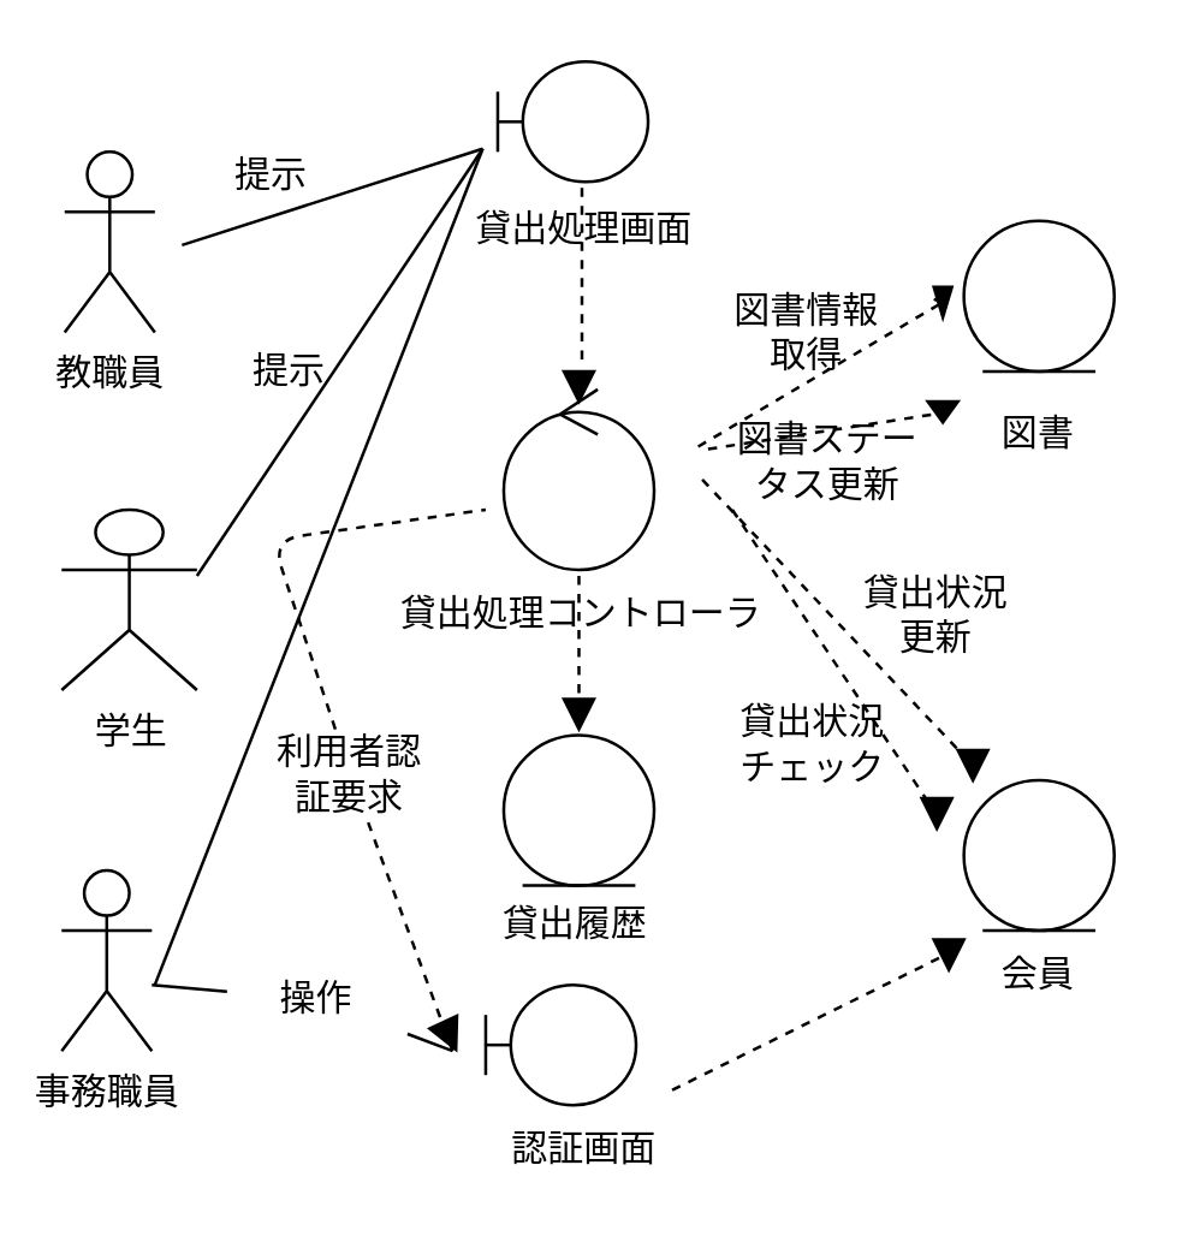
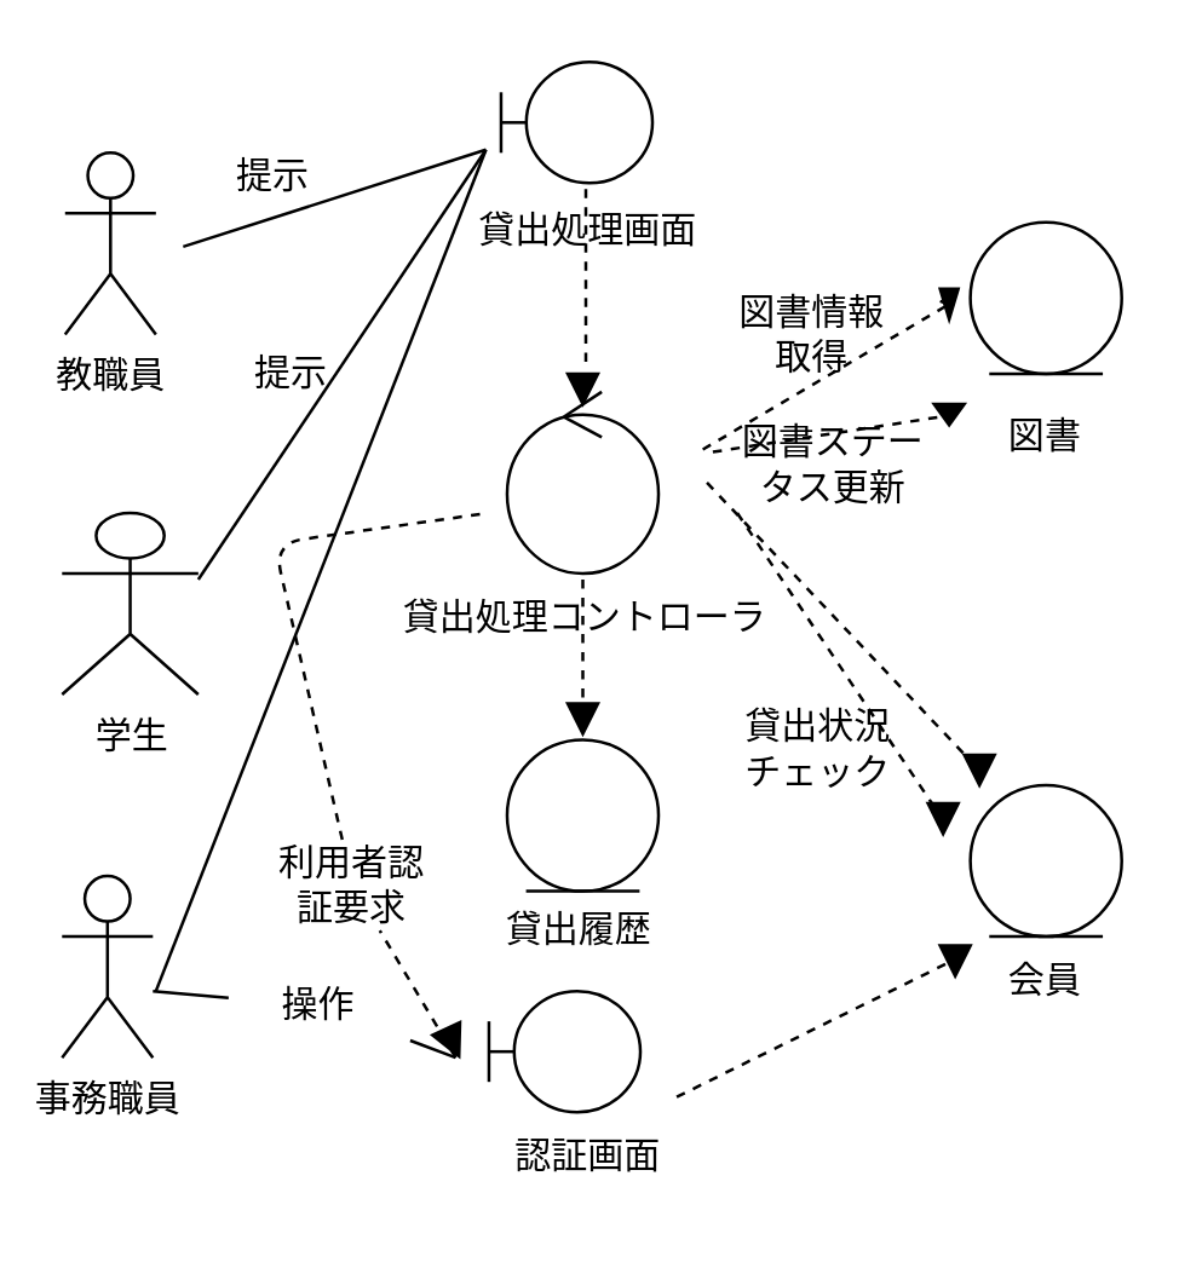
  <mxCell id="0" />
  <mxCell id="1" parent="0" />
  <mxCell id="2" value="事務職員" style="shape=umlActor;verticalLabelPosition=bottom;verticalAlign=top;html=1;outlineConnect=0;" vertex="1" parent="1"><mxGeometry x="20" y="289" width="30" height="60" as="geometry" /></mxCell>
  <mxCell id="3" value="学生" style="shape=umlActor;verticalLabelPosition=bottom;verticalAlign=top;html=1;outlineConnect=0;" vertex="1" parent="1"><mxGeometry x="20" y="169" width="45" height="60" as="geometry" /></mxCell>
  <mxCell id="4" value="教職員" style="shape=umlActor;verticalLabelPosition=bottom;verticalAlign=top;html=1;outlineConnect=0;" vertex="1" parent="1"><mxGeometry x="21" y="50" width="30" height="60" as="geometry" /></mxCell>
  <mxCell id="5" value="" style="shape=umlBoundary;whiteSpace=wrap;html=1;" vertex="1" parent="1"><mxGeometry x="165" y="20" width="50" height="40" as="geometry" /></mxCell>
  <mxCell id="6" value="貸出処理画面" style="text;html=1;align=center;verticalAlign=middle;whiteSpace=wrap;rounded=0;" vertex="1" parent="1"><mxGeometry x="154" y="70" width="80" height="11" as="geometry" /></mxCell>
  <mxCell id="7" value="" style="ellipse;shape=umlControl;whiteSpace=wrap;html=1;" vertex="1" parent="1"><mxGeometry x="167" y="129" width="50" height="60" as="geometry" /></mxCell>
  <mxCell id="8" value="" style="endArrow=none;dashed=1;html=1;" edge="1" parent="1"><mxGeometry width="50" height="50" relative="1" as="geometry"><mxPoint x="193" y="119" as="sourcePoint" /><mxPoint x="193" y="59" as="targetPoint" /></mxGeometry></mxCell>
  <mxCell id="9" value="" style="triangle;whiteSpace=wrap;html=1;rotation=90;fillColor=#000000;" vertex="1" parent="1"><mxGeometry x="187" y="123" width="10" height="10" as="geometry" /></mxCell>
  <mxCell id="10" value="貸出処理コントローラ" style="text;html=1;align=center;verticalAlign=middle;whiteSpace=wrap;rounded=0;" vertex="1" parent="1"><mxGeometry x="120" y="189" width="146" height="30" as="geometry" /></mxCell>
  <mxCell id="11" value="" style="endArrow=none;dashed=1;html=1;" edge="1" parent="1"><mxGeometry width="50" height="50" relative="1" as="geometry"><mxPoint x="192" y="230" as="sourcePoint" /><mxPoint x="192" y="191" as="targetPoint" /></mxGeometry></mxCell>
  <mxCell id="12" value="" style="triangle;whiteSpace=wrap;html=1;rotation=90;fillColor=#000000;" vertex="1" parent="1"><mxGeometry x="187" y="232" width="10" height="10" as="geometry" /></mxCell>
  <mxCell id="13" value="" style="ellipse;shape=umlEntity;whiteSpace=wrap;html=1;" vertex="1" parent="1"><mxGeometry x="167" y="244" width="50" height="50" as="geometry" /></mxCell>
  <mxCell id="14" value="貸出履歴" style="text;html=1;align=center;verticalAlign=middle;whiteSpace=wrap;rounded=0;" vertex="1" parent="1"><mxGeometry x="161" y="292" width="60" height="30" as="geometry" /></mxCell>
  <mxCell id="15" value="" style="endArrow=none;html=1;" edge="1" parent="1"><mxGeometry width="50" height="50" relative="1" as="geometry"><mxPoint x="60" y="81" as="sourcePoint" /><mxPoint x="160" y="49" as="targetPoint" /></mxGeometry></mxCell>
  <mxCell id="16" value="" style="endArrow=none;html=1;" edge="1" parent="1"><mxGeometry width="50" height="50" relative="1" as="geometry"><mxPoint x="65" y="191" as="sourcePoint" /><mxPoint x="160" y="49" as="targetPoint" /></mxGeometry></mxCell>
  <mxCell id="17" value="" style="endArrow=none;html=1;" edge="1" parent="1"><mxGeometry width="50" height="50" relative="1" as="geometry"><mxPoint x="51" y="327" as="sourcePoint" /><mxPoint x="160" y="49" as="targetPoint" /></mxGeometry></mxCell>
  <mxCell id="18" value="" style="shape=umlBoundary;whiteSpace=wrap;html=1;" vertex="1" parent="1"><mxGeometry x="161" y="327" width="50" height="40" as="geometry" /></mxCell>
  <mxCell id="19" value="認証画面" style="text;html=1;align=center;verticalAlign=middle;whiteSpace=wrap;rounded=0;" vertex="1" parent="1"><mxGeometry x="121" y="367" width="146" height="30" as="geometry" /></mxCell>
  <mxCell id="20" value="" style="endArrow=none;html=1;" edge="1" parent="1" source="35"><mxGeometry width="50" height="50" relative="1" as="geometry"><mxPoint x="50" y="327" as="sourcePoint" /><mxPoint x="150" y="349" as="targetPoint" /></mxGeometry></mxCell>
  <mxCell id="21" value="" style="endArrow=none;dashed=1;html=1;" edge="1" parent="1" source="33"><mxGeometry width="50" height="50" relative="1" as="geometry"><mxPoint x="150" y="349" as="sourcePoint" /><mxPoint x="161" y="169" as="targetPoint" /><Array as="points"><mxPoint x="90" y="179" /></Array></mxGeometry></mxCell>
  <mxCell id="22" value="" style="triangle;whiteSpace=wrap;html=1;rotation=65;fillColor=#000000;" vertex="1" parent="1"><mxGeometry x="144" y="339" width="10" height="10" as="geometry" /></mxCell>
  <mxCell id="23" value="" style="ellipse;shape=umlEntity;whiteSpace=wrap;html=1;" vertex="1" parent="1"><mxGeometry x="320" y="73" width="50" height="50" as="geometry" /></mxCell>
  <mxCell id="24" value="" style="ellipse;shape=umlEntity;whiteSpace=wrap;html=1;" vertex="1" parent="1"><mxGeometry x="320" y="259" width="50" height="50" as="geometry" /></mxCell>
  <mxCell id="25" value="図書" style="text;html=1;align=center;verticalAlign=middle;whiteSpace=wrap;rounded=0;" vertex="1" parent="1"><mxGeometry x="315" y="129" width="60" height="30" as="geometry" /></mxCell>
  <mxCell id="26" value="会員" style="text;html=1;align=center;verticalAlign=middle;whiteSpace=wrap;rounded=0;" vertex="1" parent="1"><mxGeometry x="315" y="309" width="60" height="30" as="geometry" /></mxCell>
  <mxCell id="27" value="" style="endArrow=none;dashed=1;html=1;" edge="1" parent="1" source="41"><mxGeometry width="50" height="50" relative="1" as="geometry"><mxPoint x="310" y="99" as="sourcePoint" /><mxPoint x="230" y="149" as="targetPoint" /></mxGeometry></mxCell>
  <mxCell id="28" value="" style="endArrow=none;dashed=1;html=1;exitX=0;exitY=0.25;exitDx=0;exitDy=0;" edge="1" parent="1" source="25"><mxGeometry width="50" height="50" relative="1" as="geometry"><mxPoint x="310" y="119" as="sourcePoint" /><mxPoint x="234" y="149" as="targetPoint" /></mxGeometry></mxCell>
  <mxCell id="29" value="" style="endArrow=none;dashed=1;html=1;entryX=0;entryY=0.25;entryDx=0;entryDy=0;" edge="1" parent="1" target="26"><mxGeometry width="50" height="50" relative="1" as="geometry"><mxPoint x="223" y="362" as="sourcePoint" /><mxPoint x="270" y="232" as="targetPoint" /></mxGeometry></mxCell>
  <mxCell id="30" value="" style="endArrow=none;dashed=1;html=1;" edge="1" parent="1" source="45"><mxGeometry width="50" height="50" relative="1" as="geometry"><mxPoint x="233" y="159" as="sourcePoint" /><mxPoint x="320" y="249" as="targetPoint" /></mxGeometry></mxCell>
  <mxCell id="31" value="" style="endArrow=none;dashed=1;html=1;" edge="1" parent="1"><mxGeometry width="50" height="50" relative="1" as="geometry"><mxPoint x="243" y="169" as="sourcePoint" /><mxPoint x="310" y="269" as="targetPoint" /></mxGeometry></mxCell>
  <mxCell id="32" value="" style="endArrow=none;dashed=1;html=1;" edge="1" parent="1" target="33"><mxGeometry width="50" height="50" relative="1" as="geometry"><mxPoint x="150" y="349" as="sourcePoint" /><mxPoint x="161" y="169" as="targetPoint" /><Array as="points" /></mxGeometry></mxCell>
- <mxCell id="33" value="利用者認証要求" style="text;html=1;align=center;verticalAlign=middle;whiteSpace=wrap;rounded=0;" vertex="1" parent="1"><mxGeometry x="88" y="242" width="56" height="30" as="geometry" /></mxCell>
+ <mxCell id="33" value="利用者認証要求" style="text;html=1;align=center;verticalAlign=middle;whiteSpace=wrap;rounded=0;" vertex="1" parent="1"><mxGeometry x="88" y="277" width="56" height="30" as="geometry" /></mxCell>
  <mxCell id="34" value="" style="endArrow=none;html=1;" edge="1" parent="1" target="35"><mxGeometry width="50" height="50" relative="1" as="geometry"><mxPoint x="50" y="327" as="sourcePoint" /><mxPoint x="150" y="349" as="targetPoint" /></mxGeometry></mxCell>
  <mxCell id="35" value="操作" style="text;html=1;align=center;verticalAlign=middle;whiteSpace=wrap;rounded=0;" vertex="1" parent="1"><mxGeometry x="75" y="317" width="60" height="30" as="geometry" /></mxCell>
  <mxCell id="36" value="提示" style="text;html=1;align=center;verticalAlign=middle;whiteSpace=wrap;rounded=0;" vertex="1" parent="1"><mxGeometry x="60" y="43" width="60" height="30" as="geometry" /></mxCell>
  <mxCell id="37" value="提示" style="text;html=1;align=center;verticalAlign=middle;whiteSpace=wrap;rounded=0;" vertex="1" parent="1"><mxGeometry x="66" y="108" width="60" height="30" as="geometry" /></mxCell>
  <mxCell id="38" value="図書情報取得" style="text;html=1;align=center;verticalAlign=middle;whiteSpace=wrap;rounded=0;" vertex="1" parent="1"><mxGeometry x="238" y="95" width="60" height="30" as="geometry" /></mxCell>
  <mxCell id="39" value="図書ステータス更新" style="text;html=1;align=center;verticalAlign=middle;whiteSpace=wrap;rounded=0;" vertex="1" parent="1"><mxGeometry x="240" y="138" width="70" height="30" as="geometry" /></mxCell>
  <mxCell id="40" value="" style="endArrow=none;dashed=1;html=1;" edge="1" parent="1" target="41"><mxGeometry width="50" height="50" relative="1" as="geometry"><mxPoint x="310" y="99" as="sourcePoint" /><mxPoint x="230" y="149" as="targetPoint" /></mxGeometry></mxCell>
  <mxCell id="41" value="" style="triangle;whiteSpace=wrap;html=1;rotation=90;fillColor=#000000;" vertex="1" parent="1"><mxGeometry x="308" y="97" width="10" height="6" as="geometry" /></mxCell>
  <mxCell id="42" value="" style="triangle;whiteSpace=wrap;html=1;rotation=90;fillColor=#000000;" vertex="1" parent="1"><mxGeometry x="309.5" y="131.5" width="7" height="10" as="geometry" /></mxCell>
  <mxCell id="43" value="" style="triangle;whiteSpace=wrap;html=1;rotation=90;fillColor=#000000;" vertex="1" parent="1"><mxGeometry x="306" y="265" width="10" height="10" as="geometry" /></mxCell>
  <mxCell id="44" value="" style="endArrow=none;dashed=1;html=1;" edge="1" parent="1" target="45"><mxGeometry width="50" height="50" relative="1" as="geometry"><mxPoint x="233" y="159" as="sourcePoint" /><mxPoint x="320" y="249" as="targetPoint" /></mxGeometry></mxCell>
  <mxCell id="45" value="" style="triangle;whiteSpace=wrap;html=1;rotation=90;fillColor=#000000;" vertex="1" parent="1"><mxGeometry x="318" y="249" width="10" height="10" as="geometry" /></mxCell>
  <mxCell id="46" value="" style="triangle;whiteSpace=wrap;html=1;rotation=90;fillColor=#000000;" vertex="1" parent="1"><mxGeometry x="310" y="312" width="10" height="10" as="geometry" /></mxCell>
  <mxCell id="47" value="貸出状況チェック" style="text;html=1;align=center;verticalAlign=middle;whiteSpace=wrap;rounded=0;" vertex="1" parent="1"><mxGeometry x="240" y="232" width="60" height="30" as="geometry" /></mxCell>
- <mxCell id="48" value="貸出状況更新" style="text;html=1;align=center;verticalAlign=middle;whiteSpace=wrap;rounded=0;" vertex="1" parent="1"><mxGeometry x="281" y="189" width="60" height="30" as="geometry" /></mxCell>
